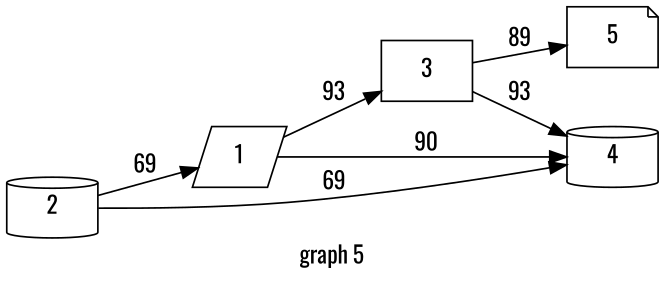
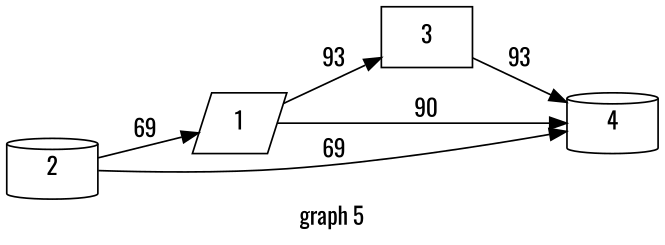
  digraph {
    fontname=Oswald
    label="graph 5"
    rankdir=LR
    node [fontname=Oswald shape=cylinder]
    edge [fontname=Oswald]
    1 [shape=parallelogram]
    3 [shape=box]
    4
-   5 [shape=note]
    2
    1 -> 3 [label=" 93 "]
    1 -> 4 [label=" 90 "]
    3 -> 4 [label=" 93 "]
-   3 -> 5 [label=" 89 "]
    2 -> 1 [label=" 69 "]
    2 -> 4 [label=" 69 "]
  }
